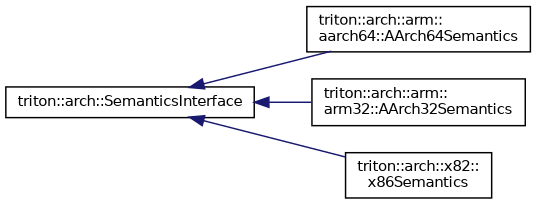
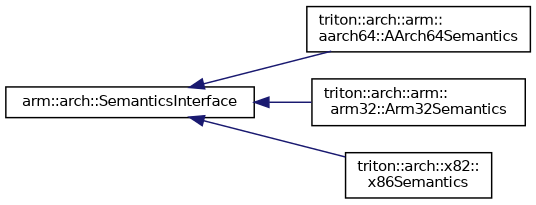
  digraph {
    rankdir=LR
    node [color=black fillcolor=white fontname=Helvetica fontsize=10 shape=record style=filled]
    edge [color=midnightblue dir=back fontname=Helvetica fontsize=10 labelfontname=Helvetica labelfontsize=10 style=solid]
-   n1 [height=0.2 label="triton::arch::SemanticsInterface" width=0.4]
+   n1 [height=0.2 label="arm::arch::SemanticsInterface" width=0.4]
    n2 [height=0.2 label="triton::arch::arm::\laarch64::AArch64Semantics" width=0.4]
-   n3 [height=0.2 label="triton::arch::arm::\larm32::AArch32Semantics" width=0.4]
+   n3 [height=0.2 label="triton::arch::arm::\larm32::Arm32Semantics" width=0.4]
    n4 [height=0.2 label="triton::arch::x82::\lx86Semantics" width=0.4]
    n1 -> n2
    n1 -> n3
    n1 -> n4
  }
